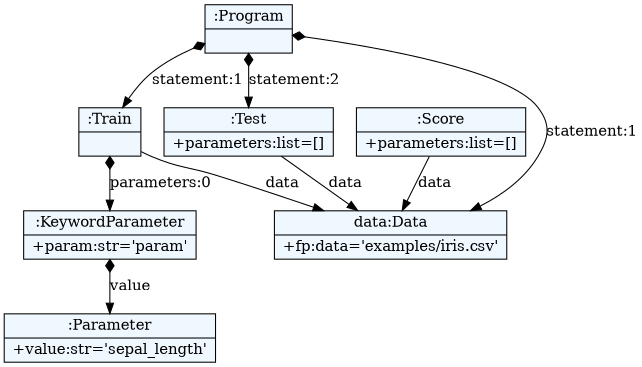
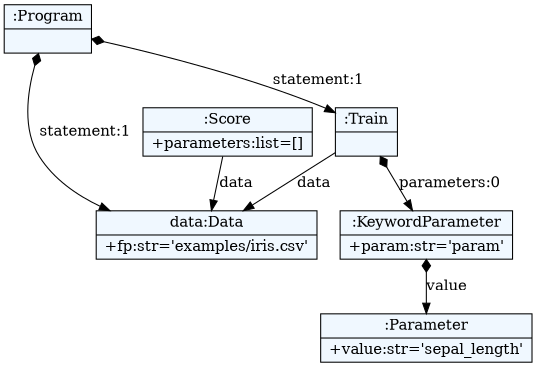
  digraph {
    fontname="Bitstream Vera Sans"
    fontsize=8
    nodesep=0.3
    node [fillcolor=aliceblue shape=record style=filled]
    edge [arrowtail=diamond dir=both]
    n1 [label="{:Program|}"]
-   n2 [label="{data:Data|+fp:data='examples/iris.csv'\l}"]
+   n2 [label="{data:Data|+fp:str='examples/iris.csv'\l}"]
    n3 [label="{:Train|}"]
-   n4 [label="{:Test|+parameters:list=[]\l}"]
    n5 [label="{:KeywordParameter|+param:str='param'\l}"]
    n6 [label="{:Score|+parameters:list=[]\l}"]
    n7 [label="{:Parameter|+value:str='sepal_length'\l}"]
    n1 -> n2 [label="statement:1"]
    n1 -> n3 [label="statement:1"]
-   n1 -> n4 [label="statement:2"]
    n3 -> n2 [arrowtail=empty dir=black label=data]
    n3 -> n5 [label="parameters:0"]
-   n4 -> n2 [arrowtail=empty dir=black label=data]
    n5 -> n7 [label=value]
    n6 -> n2 [arrowtail=empty dir=black label=data]
  }
